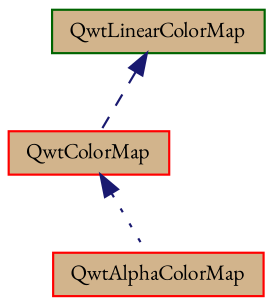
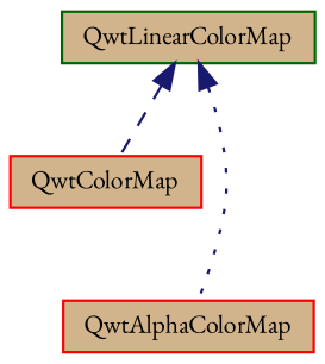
  digraph {
    fontname="EB Garamond"
    rankdir=TB
    node [color=red fillcolor=tan fontname="EB Garamond" fontsize=10 shape=record style=filled]
    edge [color=midnightblue dir=back fontname="EB Garamond" fontsize=10 labelfontname=FreeSans labelfontsize=10]
    n1 [height=0.2 label=QwtColorMap width=0.4]
    n2 [height=0.2 label=QwtAlphaColorMap width=0.4]
    n3 [color=darkgreen height=0.2 label=QwtLinearColorMap width=0.4]
-   n1 -> n2 [style=dotted]
+   n3 -> n2 [style=dotted]
    n3 -> n1 [style=dashed]
  }
